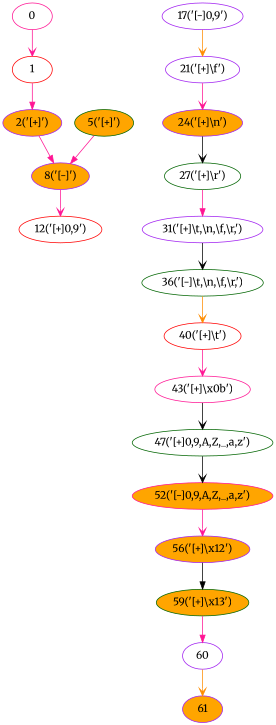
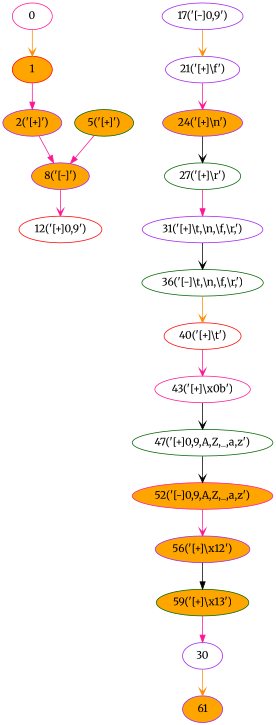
  digraph {
    fontname=Merriweather
    node [color=purple fillcolor=white fontname=Merriweather style=filled]
    edge [arrowhead=vee color=deeppink fontname=Merriweather]
    0 [color=deeppink]
-   1 [color=red]
+   1 [color=red fillcolor=orange]
    n3 [fillcolor=orange label="2('[+]')"]
    n4 [fillcolor=orange label="8('[-]')"]
    n5 [color=darkgreen fillcolor=orange label="5('[+]')"]
    n6 [color=red label="12('[+]0,9')"]
    n7 [label="17('[-]0,9')"]
    n8 [label="21('[+]\\f')"]
    n9 [fillcolor=orange label="24('[+]\\n')"]
    n10 [color=darkgreen label="27('[+]\\r')"]
    n11 [label="31('[+]\\t,\\n,\\f,\\r,')"]
    n12 [color=darkgreen label="36('[-]\\t,\\n,\\f,\\r,')"]
    n13 [color=red label="40('[+]\\t')"]
    n14 [color=deeppink label="43('[+]\\x0b')"]
    n15 [color=darkgreen label="47('[+]0,9,A,Z,_,a,z')"]
    n16 [color=deeppink fillcolor=orange label="52('[-]0,9,A,Z,_,a,z')"]
    n17 [fillcolor=orange label="56('[+]\\x12')"]
    n18 [color=darkgreen fillcolor=orange label="59('[+]\\x13')"]
-   60
+   60 [label=30]
    61 [fillcolor=orange]
-   0 -> 1
+   0 -> 1 [color=darkorange]
    1 -> n3 [arrowhead=normal]
    n3 -> n4 [arrowhead=normal]
    n4 -> n6
    n5 -> n4 [arrowhead=normal]
    n7 -> n8 [color=darkorange]
    n8 -> n9
    n9 -> n10 [color=black]
    n10 -> n11 [arrowhead=normal]
    n11 -> n12 [color=black]
    n12 -> n13 [color=darkorange]
    n13 -> n14
    n14 -> n15 [color=black]
    n15 -> n16 [color=black]
    n16 -> n17
    n17 -> n18 [arrowhead=normal color=black]
    n18 -> 60 [arrowhead=normal]
    60 -> 61 [color=darkorange]
  }
